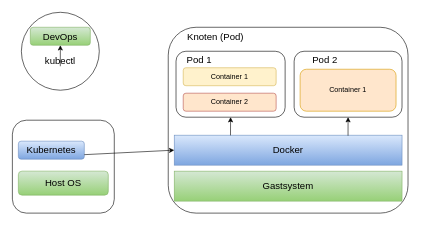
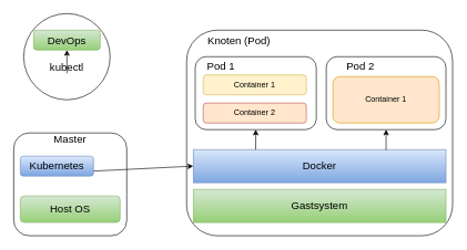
  <mxCell id="0" />
  <mxCell id="1" parent="0" />
  <mxCell id="2" value="" style="rounded=1;whiteSpace=wrap;html=1;" vertex="1" parent="1"><mxGeometry x="280" y="45" width="400" height="310" as="geometry" /></mxCell>
  <mxCell id="3" value="&lt;font style=&quot;font-size: 16px&quot;&gt;Docker&lt;/font&gt;" style="rounded=0;whiteSpace=wrap;html=1;gradientColor=#7ea6e0;fillColor=#dae8fc;strokeColor=#6c8ebf;" vertex="1" parent="1"><mxGeometry x="290" y="225" width="380" height="50" as="geometry" /></mxCell>
  <mxCell id="4" value="&lt;font style=&quot;font-size: 16px&quot;&gt;Gastsystem&lt;/font&gt;" style="rounded=0;whiteSpace=wrap;html=1;gradientColor=#97d077;fillColor=#d5e8d4;strokeColor=#82b366;" vertex="1" parent="1"><mxGeometry x="290" y="285" width="380" height="50" as="geometry" /></mxCell>
  <mxCell id="5" value="&lt;font style=&quot;font-size: 16px&quot;&gt;Knoten (Pod)&lt;/font&gt;" style="text;html=1;strokeColor=none;fillColor=none;align=center;verticalAlign=middle;whiteSpace=wrap;rounded=0;" vertex="1" parent="1"><mxGeometry x="284" y="35" width="150" height="50" as="geometry" /></mxCell>
  <mxCell id="6" value="" style="group" vertex="1" connectable="0" parent="1"><mxGeometry x="285" y="105" width="195" height="110.0" as="geometry" /></mxCell>
  <mxCell id="7" value="" style="group" vertex="1" connectable="0" parent="6"><mxGeometry x="-5" y="-20" width="195" height="110.0" as="geometry" /></mxCell>
  <mxCell id="8" value="" style="rounded=1;whiteSpace=wrap;html=1;" vertex="1" parent="7"><mxGeometry x="13" width="182" height="110.0" as="geometry" /></mxCell>
  <mxCell id="9" value="&lt;font style=&quot;font-size: 16px&quot;&gt;Pod 1&lt;/font&gt;" style="text;html=1;strokeColor=none;fillColor=none;align=center;verticalAlign=middle;whiteSpace=wrap;rounded=0;" vertex="1" parent="7"><mxGeometry width="104" height="27.5" as="geometry" /></mxCell>
  <mxCell id="10" value="Container 2" style="rounded=1;whiteSpace=wrap;html=1;fillColor=#ffe6cc;strokeColor=#b85450;" vertex="1" parent="7"><mxGeometry x="25" y="70" width="155" height="30" as="geometry" /></mxCell>
  <mxCell id="11" value="Container 1" style="rounded=1;whiteSpace=wrap;html=1;fillColor=#fff2cc;strokeColor=#d6b656;" vertex="1" parent="7"><mxGeometry x="25" y="27.5" width="155" height="30" as="geometry" /></mxCell>
  <mxCell id="12" value="" style="group" vertex="1" connectable="0" parent="1"><mxGeometry x="490" y="105" width="180" height="110.0" as="geometry" /></mxCell>
  <mxCell id="13" value="" style="group" vertex="1" connectable="0" parent="12"><mxGeometry y="-20" width="180" height="110.0" as="geometry" /></mxCell>
  <mxCell id="14" value="" style="rounded=1;whiteSpace=wrap;html=1;" vertex="1" parent="13"><mxGeometry width="180" height="110.0" as="geometry" /></mxCell>
  <mxCell id="15" value="&lt;font style=&quot;font-size: 16px&quot;&gt;Pod 2&lt;br&gt;&lt;/font&gt;" style="text;html=1;strokeColor=none;fillColor=none;align=center;verticalAlign=middle;whiteSpace=wrap;rounded=0;" vertex="1" parent="13"><mxGeometry width="102.857" height="27.5" as="geometry" /></mxCell>
  <mxCell id="16" value="Container 1" style="rounded=1;whiteSpace=wrap;html=1;fillColor=#ffe6cc;strokeColor=#d79b00;" vertex="1" parent="13"><mxGeometry x="10" y="30" width="160" height="70" as="geometry" /></mxCell>
  <mxCell id="17" value="" style="endArrow=classic;html=1;entryX=0.5;entryY=1;entryDx=0;entryDy=0;exitX=0.247;exitY=0.005;exitDx=0;exitDy=0;exitPerimeter=0;" edge="1" parent="1" source="3" target="8"><mxGeometry width="50" height="50" relative="1" as="geometry"><mxPoint x="420" y="315" as="sourcePoint" /><mxPoint x="470" y="265" as="targetPoint" /></mxGeometry></mxCell>
  <mxCell id="18" value="" style="endArrow=classic;html=1;entryX=0.5;entryY=1;entryDx=0;entryDy=0;exitX=0.763;exitY=0.017;exitDx=0;exitDy=0;exitPerimeter=0;" edge="1" parent="1" source="3" target="14"><mxGeometry width="50" height="50" relative="1" as="geometry"><mxPoint x="383.86" y="225.25" as="sourcePoint" /><mxPoint x="384" y="195" as="targetPoint" /></mxGeometry></mxCell>
  <mxCell id="19" value="" style="rounded=1;whiteSpace=wrap;html=1;" vertex="1" parent="1"><mxGeometry x="20" y="200" width="170" height="155" as="geometry" /></mxCell>
+ <mxCell id="20" value="&lt;font style=&quot;font-size: 16px&quot;&gt;Master&lt;/font&gt;" style="text;html=1;strokeColor=none;fillColor=none;align=center;verticalAlign=middle;whiteSpace=wrap;rounded=0;" vertex="1" parent="1"><mxGeometry x="55" y="200" width="100" height="20" as="geometry" /></mxCell>
  <mxCell id="21" value="&lt;font style=&quot;font-size: 16px&quot;&gt;Kubernetes&lt;/font&gt;" style="rounded=1;whiteSpace=wrap;html=1;gradientColor=#7ea6e0;fillColor=#dae8fc;strokeColor=#6c8ebf;" vertex="1" parent="1"><mxGeometry x="30" y="235" width="110" height="30" as="geometry" /></mxCell>
- <mxCell id="22" value="&lt;font style=&quot;font-size: 16px&quot;&gt;Host OS&lt;/font&gt;" style="rounded=1;whiteSpace=wrap;html=1;fillColor=#d5e8d4;strokeColor=#82b366;gradientColor=#97d077;" vertex="1" parent="1"><mxGeometry x="30" y="285" width="150" height="40" as="geometry" /></mxCell>
+ <mxCell id="22" value="&lt;font style=&quot;font-size: 16px&quot;&gt;Host OS&lt;/font&gt;" style="rounded=1;whiteSpace=wrap;html=1;fillColor=#d5e8d4;strokeColor=#82b366;gradientColor=#97d077;" vertex="1" parent="1"><mxGeometry x="30" y="295" width="150" height="40" as="geometry" /></mxCell>
  <mxCell id="23" value="" style="endArrow=classic;html=1;entryX=0;entryY=0.5;entryDx=0;entryDy=0;exitX=1;exitY=0.75;exitDx=0;exitDy=0;" edge="1" parent="1" source="21" target="3"><mxGeometry width="50" height="50" relative="1" as="geometry"><mxPoint x="200" y="280" as="sourcePoint" /><mxPoint x="250" y="230" as="targetPoint" /></mxGeometry></mxCell>
  <mxCell id="24" value="" style="ellipse;whiteSpace=wrap;html=1;aspect=fixed;" vertex="1" parent="1"><mxGeometry x="35" y="20" width="130" height="130" as="geometry" /></mxCell>
  <mxCell id="25" value="&lt;font style=&quot;font-size: 16px&quot;&gt;DevOps&lt;/font&gt;" style="rounded=1;whiteSpace=wrap;html=1;gradientColor=#97d077;fillColor=#d5e8d4;strokeColor=#82b366;" vertex="1" parent="1"><mxGeometry x="50" y="45" width="100" height="30" as="geometry" /></mxCell>
  <mxCell id="26" value="&lt;font style=&quot;font-size: 16px&quot;&gt;kubectl&lt;/font&gt;" style="text;html=1;strokeColor=none;fillColor=none;align=center;verticalAlign=middle;whiteSpace=wrap;rounded=0;" vertex="1" parent="1"><mxGeometry x="50" y="90" width="100" height="20" as="geometry" /></mxCell>
  <mxCell id="27" value="" style="endArrow=classic;html=1;exitX=0.5;exitY=1;exitDx=0;exitDy=0;" edge="1" parent="1" source="26" target="25"><mxGeometry width="50" height="50" relative="1" as="geometry"><mxPoint x="100" y="160" as="sourcePoint" /><mxPoint x="150" y="110" as="targetPoint" /></mxGeometry></mxCell>
